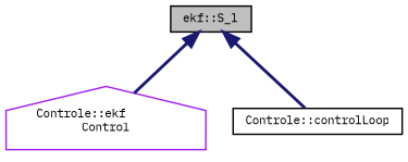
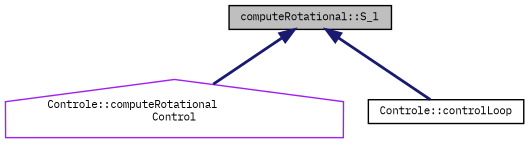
  digraph {
    fontname="IBM Plex Mono"
    rankdir=TB
    node [color=black fontname="IBM Plex Mono" fontsize=8 shape=box]
    edge [color=midnightblue dir=back fontname="IBM Plex Mono" fontsize=8 labelfontname=DejaVuSansMono labelfontsize=8 style=bold]
-   n1 [fillcolor=grey75 fontcolor=black height=0.2 label="ekf::S_l" style=filled width=0.4]
-   n2 [color=purple height=0.2 label="Controle::ekf\lControl" shape=house width=0.4]
+   n1 [fillcolor=grey75 fontcolor=black height=0.2 label="computeRotational::S_l" style=filled width=0.4]
+   n2 [color=purple height=0.2 label="Controle::computeRotational\lControl" shape=house width=0.4]
    n3 [height=0.2 label="Controle::controlLoop" width=0.4]
    n1 -> n2
    n1 -> n3
  }
